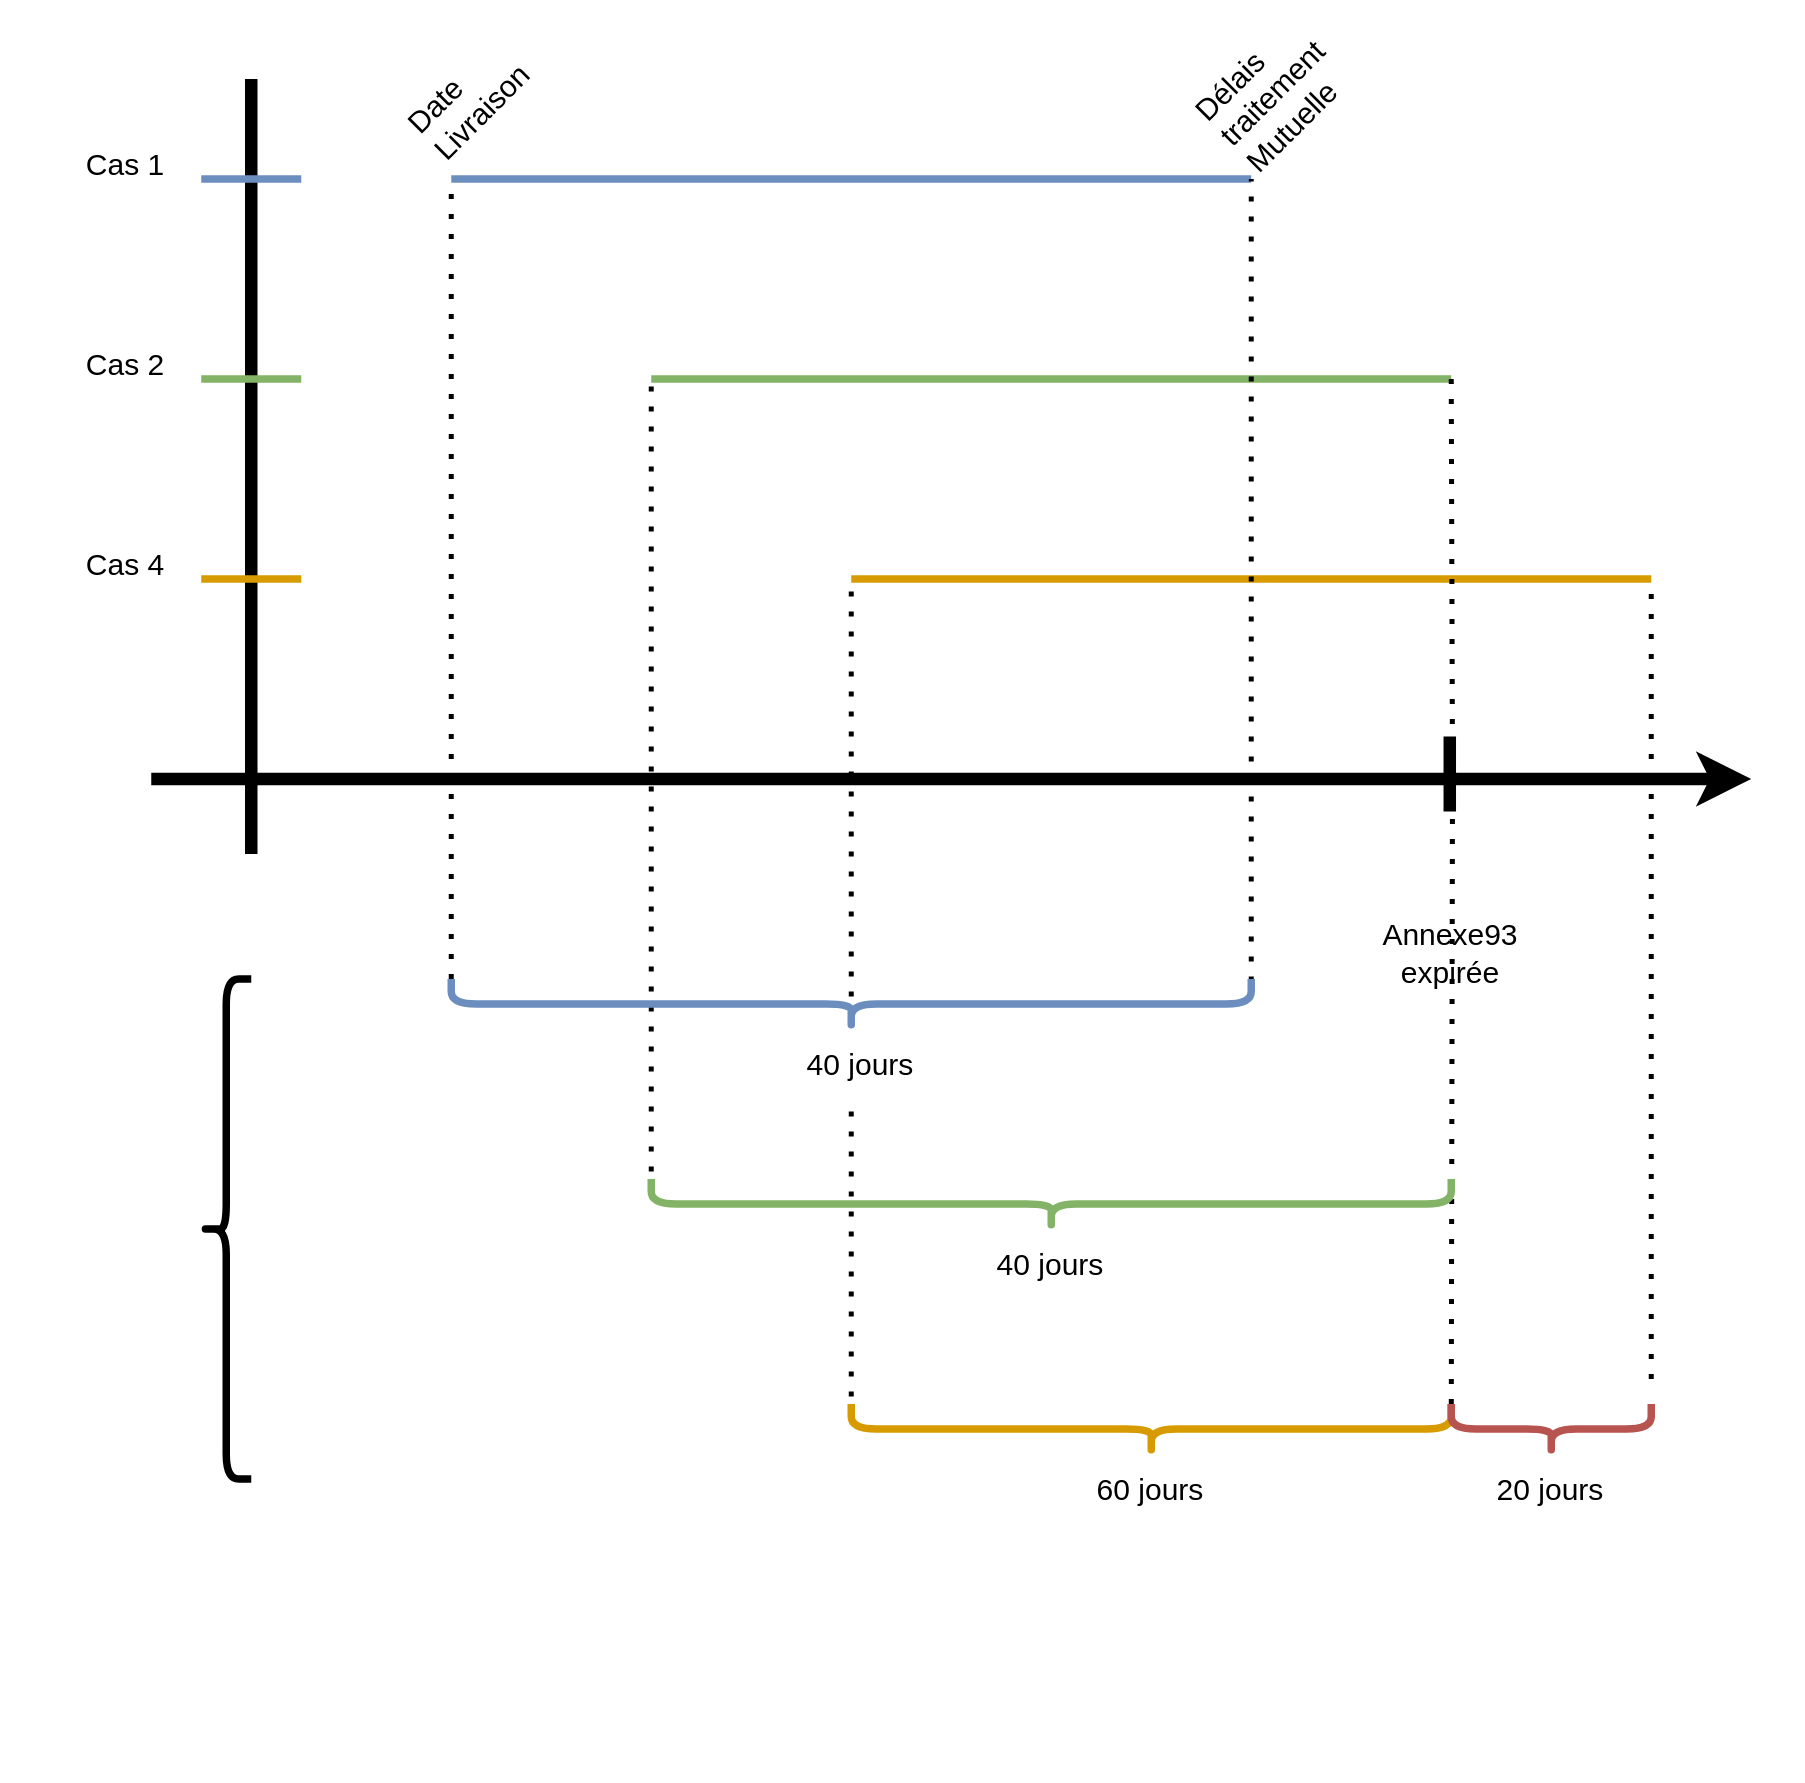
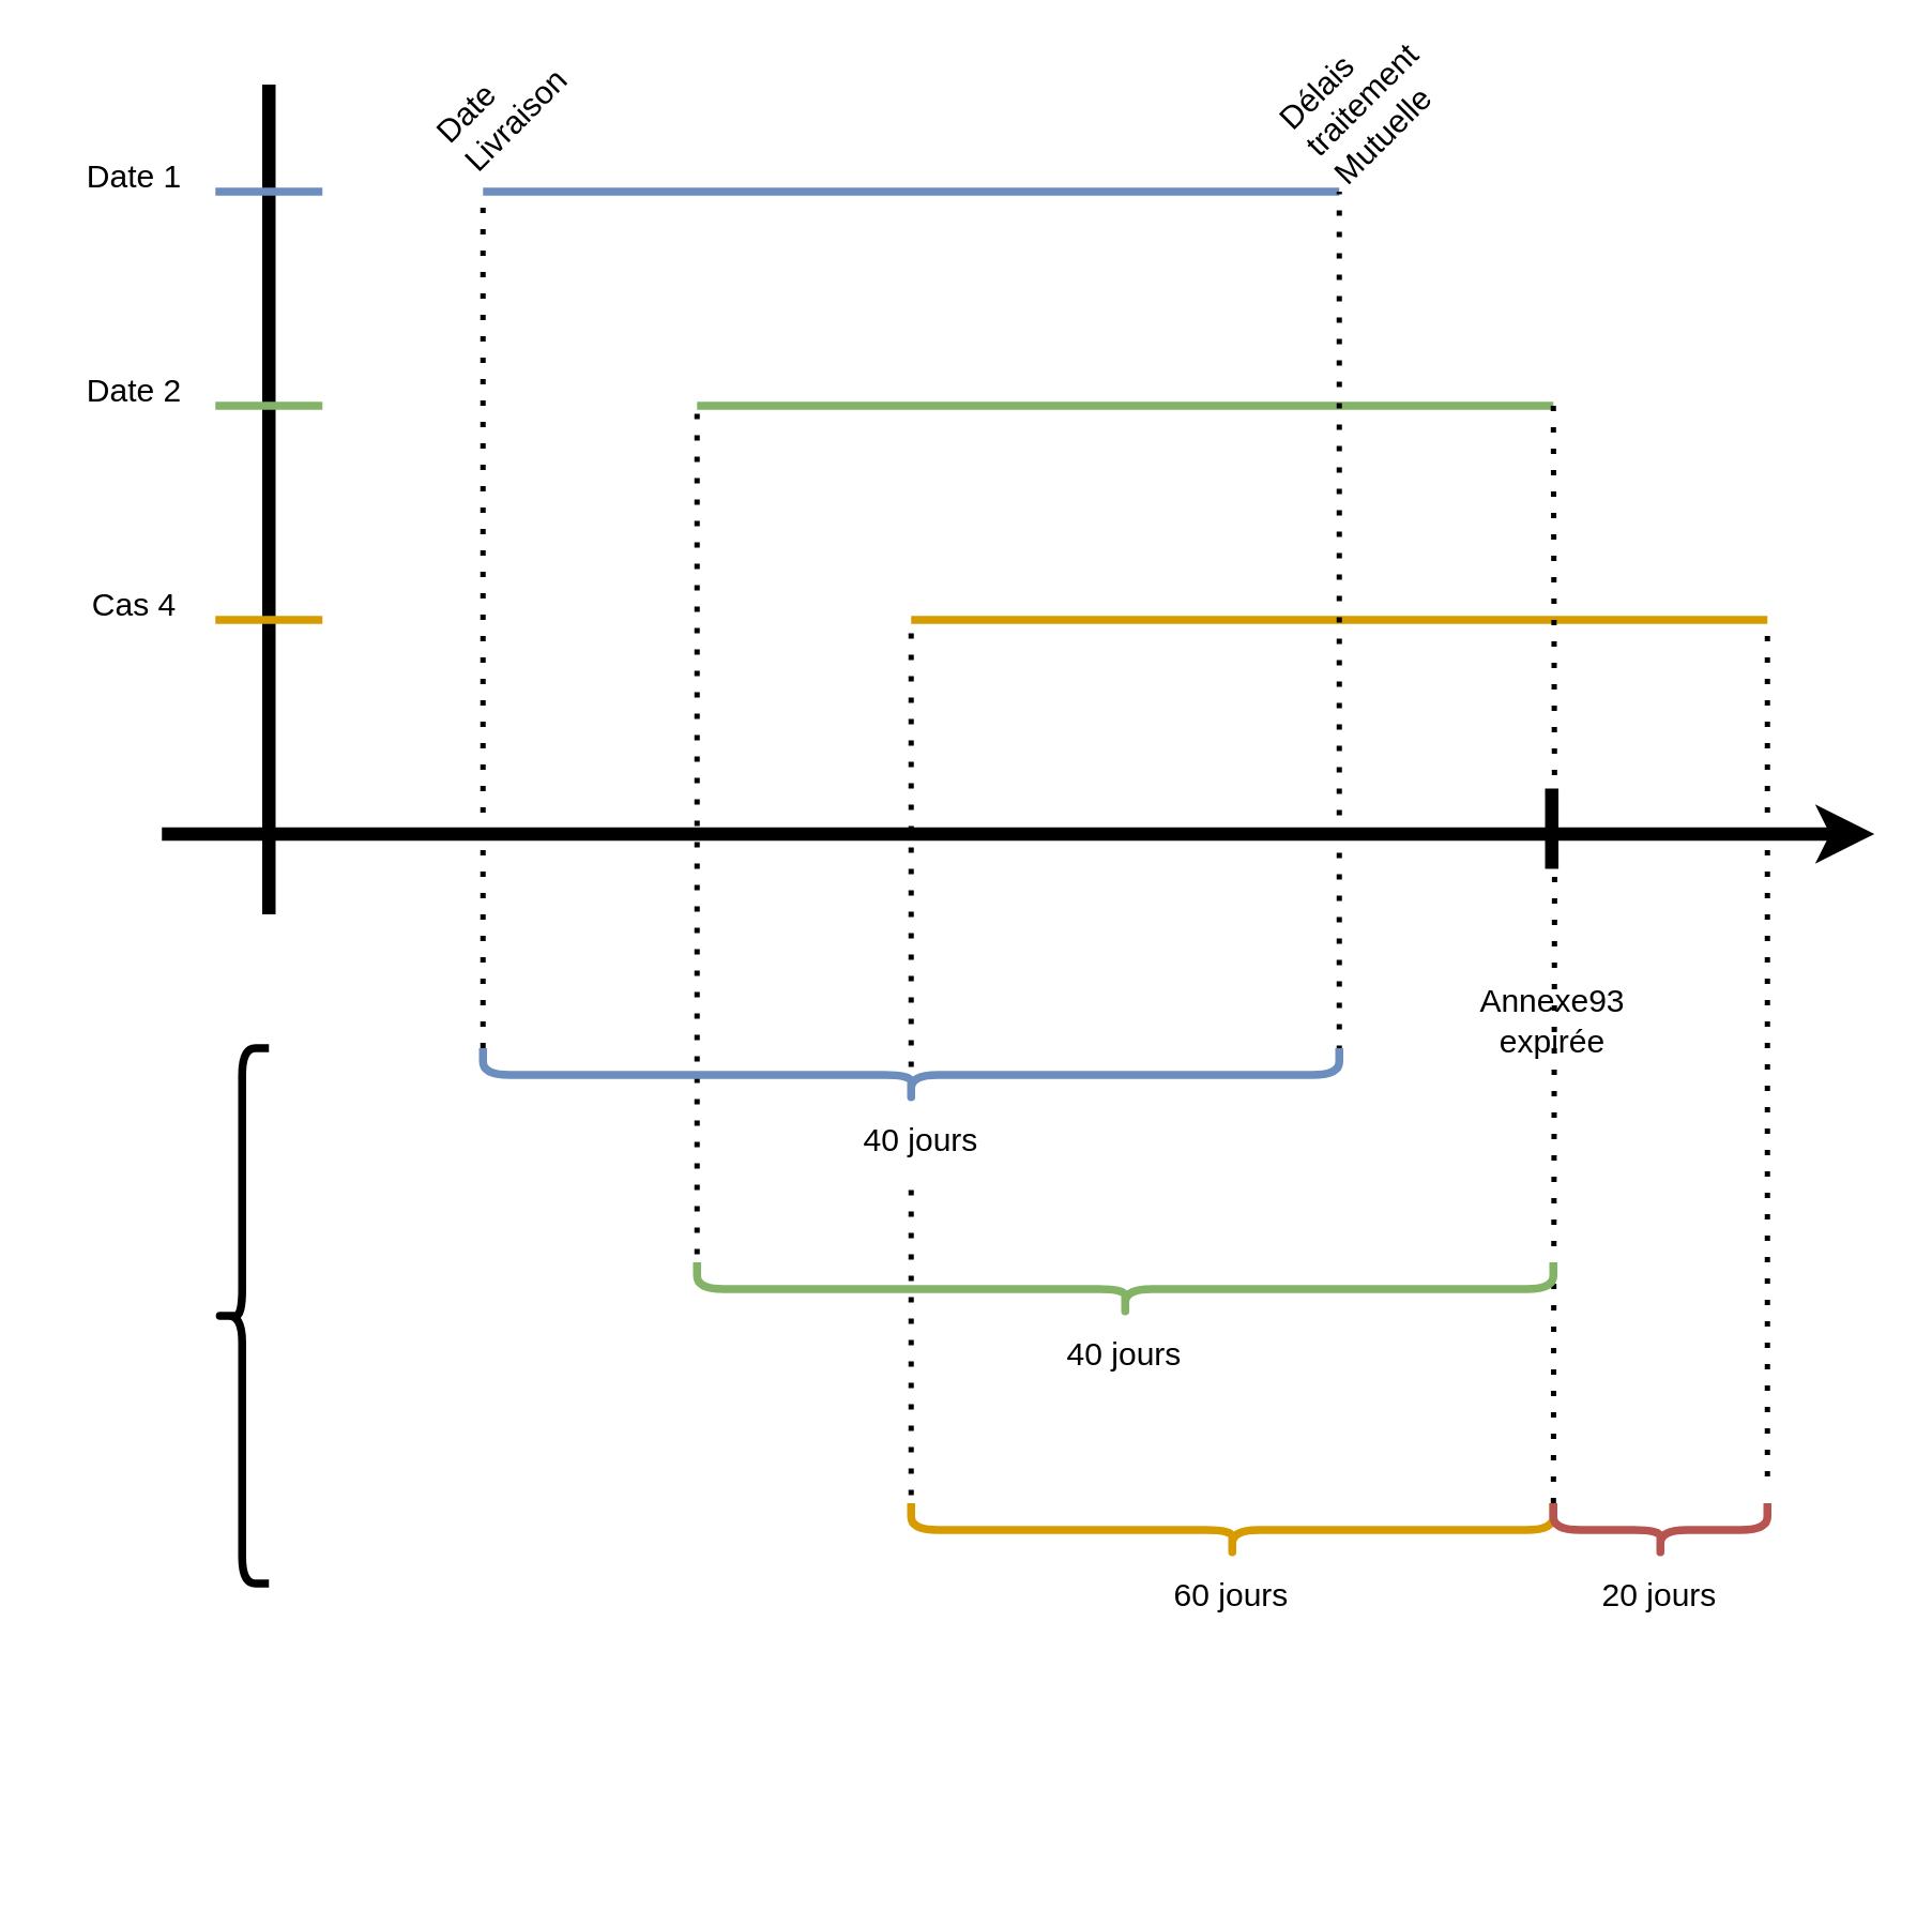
  <mxCell id="0" />
  <mxCell id="1" parent="0" />
  <mxCell id="2" value="" style="endArrow=classic;html=1;rounded=0;strokeWidth=5;endFill=1;" edge="1" parent="1"><mxGeometry width="50" height="50" relative="1" as="geometry"><mxPoint x="60" y="310" as="sourcePoint" /><mxPoint x="700" y="310" as="targetPoint" /></mxGeometry></mxCell>
  <mxCell id="3" value="" style="endArrow=none;html=1;rounded=0;strokeWidth=3;fillColor=#ffe6cc;strokeColor=#d79b00;" edge="1" parent="1"><mxGeometry width="50" height="50" relative="1" as="geometry"><mxPoint x="340" y="230" as="sourcePoint" /><mxPoint x="660" y="230" as="targetPoint" /></mxGeometry></mxCell>
  <mxCell id="4" value="" style="endArrow=none;html=1;rounded=0;strokeWidth=5;" edge="1" parent="1"><mxGeometry width="50" height="50" relative="1" as="geometry"><mxPoint x="100" y="340" as="sourcePoint" /><mxPoint x="100" y="30" as="targetPoint" /></mxGeometry></mxCell>
  <mxCell id="5" value="" style="endArrow=none;html=1;rounded=0;strokeWidth=5;" edge="1" parent="1"><mxGeometry width="50" height="50" relative="1" as="geometry"><mxPoint x="579.41" y="323" as="sourcePoint" /><mxPoint x="579.41" y="293" as="targetPoint" /></mxGeometry></mxCell>
  <mxCell id="6" value="&lt;div&gt;Annexe93&lt;/div&gt;&lt;div&gt;expirée&lt;br&gt;&lt;/div&gt;" style="text;html=1;strokeColor=none;fillColor=none;align=center;verticalAlign=middle;whiteSpace=wrap;rounded=0;" vertex="1" parent="1"><mxGeometry x="550" y="365" width="60" height="30" as="geometry" /></mxCell>
  <mxCell id="7" value="" style="endArrow=none;html=1;rounded=0;strokeWidth=3;fillColor=#d5e8d4;strokeColor=#82b366;" edge="1" parent="1"><mxGeometry width="50" height="50" relative="1" as="geometry"><mxPoint x="260" y="150" as="sourcePoint" /><mxPoint x="580" y="150" as="targetPoint" /></mxGeometry></mxCell>
  <mxCell id="8" value="" style="endArrow=none;html=1;rounded=0;strokeWidth=3;fillColor=#dae8fc;strokeColor=#6c8ebf;" edge="1" parent="1"><mxGeometry width="50" height="50" relative="1" as="geometry"><mxPoint x="180" y="70" as="sourcePoint" /><mxPoint x="500" y="70" as="targetPoint" /></mxGeometry></mxCell>
  <mxCell id="9" value="" style="endArrow=none;dashed=1;html=1;dashPattern=1 3;strokeWidth=2;rounded=0;" edge="1" parent="1"><mxGeometry width="50" height="50" relative="1" as="geometry"><mxPoint x="180" y="390" as="sourcePoint" /><mxPoint x="180" y="70" as="targetPoint" /></mxGeometry></mxCell>
  <mxCell id="10" value="" style="endArrow=none;dashed=1;html=1;dashPattern=1 3;strokeWidth=2;rounded=0;exitX=0.95;exitY=0;exitDx=0;exitDy=0;exitPerimeter=0;" edge="1" parent="1" source="15"><mxGeometry width="50" height="50" relative="1" as="geometry"><mxPoint x="500" y="380" as="sourcePoint" /><mxPoint x="500" y="70" as="targetPoint" /></mxGeometry></mxCell>
  <mxCell id="11" value="" style="endArrow=none;dashed=1;html=1;dashPattern=1 3;strokeWidth=2;rounded=0;exitX=0.25;exitY=1;exitDx=0;exitDy=0;" edge="1" parent="1" source="16"><mxGeometry width="50" height="50" relative="1" as="geometry"><mxPoint x="260" y="270" as="sourcePoint" /><mxPoint x="260" y="150" as="targetPoint" /></mxGeometry></mxCell>
  <mxCell id="12" value="" style="endArrow=none;dashed=1;html=1;dashPattern=1 3;strokeWidth=2;rounded=0;exitX=1;exitY=0.002;exitDx=0;exitDy=0;exitPerimeter=0;" edge="1" parent="1"><mxGeometry width="50" height="50" relative="1" as="geometry"><mxPoint x="580.02" y="560" as="sourcePoint" /><mxPoint x="580" y="150" as="targetPoint" /><Array as="points"><mxPoint x="580.5" y="310" /></Array></mxGeometry></mxCell>
  <mxCell id="13" value="" style="endArrow=none;dashed=1;html=1;dashPattern=1 3;strokeWidth=2;rounded=0;" edge="1" parent="1"><mxGeometry width="50" height="50" relative="1" as="geometry"><mxPoint x="660" y="550" as="sourcePoint" /><mxPoint x="660" y="230" as="targetPoint" /></mxGeometry></mxCell>
  <mxCell id="14" value="" style="endArrow=none;dashed=1;html=1;dashPattern=1 3;strokeWidth=2;rounded=0;exitX=0.25;exitY=1;exitDx=0;exitDy=0;" edge="1" parent="1" source="17"><mxGeometry width="50" height="50" relative="1" as="geometry"><mxPoint x="340" y="460" as="sourcePoint" /><mxPoint x="340" y="230" as="targetPoint" /></mxGeometry></mxCell>
  <mxCell id="15" value="" style="shape=curlyBracket;whiteSpace=wrap;html=1;rounded=1;flipH=1;labelPosition=right;verticalLabelPosition=middle;align=left;verticalAlign=middle;rotation=90;strokeWidth=3;fillColor=#dae8fc;strokeColor=#6c8ebf;" vertex="1" parent="1"><mxGeometry x="330" y="240" width="20" height="320" as="geometry" /></mxCell>
  <mxCell id="16" value="" style="shape=curlyBracket;whiteSpace=wrap;html=1;rounded=1;flipH=1;labelPosition=right;verticalLabelPosition=middle;align=left;verticalAlign=middle;rotation=90;strokeWidth=3;fillColor=#d5e8d4;strokeColor=#82b366;" vertex="1" parent="1"><mxGeometry x="410" y="320" width="20" height="320" as="geometry" /></mxCell>
  <mxCell id="17" value="" style="shape=curlyBracket;whiteSpace=wrap;html=1;rounded=1;flipH=1;labelPosition=right;verticalLabelPosition=middle;align=left;verticalAlign=middle;rotation=90;strokeWidth=3;fillColor=#ffe6cc;strokeColor=#d79b00;" vertex="1" parent="1"><mxGeometry x="450" y="450" width="20" height="240" as="geometry" /></mxCell>
  <mxCell id="18" value="40 jours" style="text;html=1;align=center;verticalAlign=middle;whiteSpace=wrap;rounded=0;fillColor=default;" vertex="1" parent="1"><mxGeometry x="310" y="410" width="60" height="30" as="geometry" /></mxCell>
  <mxCell id="19" value="40 jours" style="text;html=1;align=center;verticalAlign=middle;whiteSpace=wrap;rounded=0;fillColor=default;" vertex="1" parent="1"><mxGeometry x="314" y="410" width="60" height="30" as="geometry" /></mxCell>
  <mxCell id="20" value="40 jours" style="text;html=1;align=center;verticalAlign=middle;whiteSpace=wrap;rounded=0;fillColor=default;" vertex="1" parent="1"><mxGeometry x="390" y="490" width="60" height="30" as="geometry" /></mxCell>
  <mxCell id="21" value="60 jours" style="text;html=1;align=center;verticalAlign=middle;whiteSpace=wrap;rounded=0;fillColor=default;" vertex="1" parent="1"><mxGeometry x="430" y="580" width="60" height="30" as="geometry" /></mxCell>
  <mxCell id="22" value="" style="shape=curlyBracket;whiteSpace=wrap;html=1;rounded=1;flipH=1;labelPosition=right;verticalLabelPosition=middle;align=left;verticalAlign=middle;rotation=90;strokeWidth=3;fillColor=#f8cecc;strokeColor=#b85450;" vertex="1" parent="1"><mxGeometry x="610" y="530" width="20" height="80" as="geometry" /></mxCell>
  <mxCell id="23" value="20 jours" style="text;html=1;align=center;verticalAlign=middle;whiteSpace=wrap;rounded=0;fillColor=default;" vertex="1" parent="1"><mxGeometry x="590" y="580" width="60" height="30" as="geometry" /></mxCell>
  <mxCell id="24" value="" style="endArrow=none;html=1;rounded=0;strokeWidth=3;fillColor=#dae8fc;strokeColor=#6c8ebf;" edge="1" parent="1"><mxGeometry width="50" height="50" relative="1" as="geometry"><mxPoint x="80" y="70" as="sourcePoint" /><mxPoint x="120" y="70" as="targetPoint" /></mxGeometry></mxCell>
  <mxCell id="25" value="" style="endArrow=none;html=1;rounded=0;strokeWidth=3;fillColor=#d5e8d4;strokeColor=#82b366;" edge="1" parent="1"><mxGeometry width="50" height="50" relative="1" as="geometry"><mxPoint x="80" y="150" as="sourcePoint" /><mxPoint x="120" y="150" as="targetPoint" /></mxGeometry></mxCell>
  <mxCell id="26" value="" style="endArrow=none;html=1;rounded=0;strokeWidth=3;fillColor=#ffe6cc;strokeColor=#d79b00;" edge="1" parent="1"><mxGeometry width="50" height="50" relative="1" as="geometry"><mxPoint x="80" y="230" as="sourcePoint" /><mxPoint x="120" y="230" as="targetPoint" /></mxGeometry></mxCell>
  <mxCell id="27" value="Cas 4" style="text;html=1;strokeColor=none;fillColor=none;align=center;verticalAlign=middle;whiteSpace=wrap;rounded=0;" vertex="1" parent="1"><mxGeometry x="20" y="210" width="60" height="30" as="geometry" /></mxCell>
- <mxCell id="28" value="Cas 2" style="text;html=1;strokeColor=none;fillColor=none;align=center;verticalAlign=middle;whiteSpace=wrap;rounded=0;" vertex="1" parent="1"><mxGeometry x="20" y="130" width="60" height="30" as="geometry" /></mxCell>
- <mxCell id="29" value="Cas 1" style="text;html=1;strokeColor=none;fillColor=none;align=center;verticalAlign=middle;whiteSpace=wrap;rounded=0;" vertex="1" parent="1"><mxGeometry x="20" y="50" width="60" height="30" as="geometry" /></mxCell>
+ <mxCell id="28" value="Date 2" style="text;html=1;strokeColor=none;fillColor=none;align=center;verticalAlign=middle;whiteSpace=wrap;rounded=0;" vertex="1" parent="1"><mxGeometry x="20" y="130" width="60" height="30" as="geometry" /></mxCell>
+ <mxCell id="29" value="Date 1" style="text;html=1;strokeColor=none;fillColor=none;align=center;verticalAlign=middle;whiteSpace=wrap;rounded=0;" vertex="1" parent="1"><mxGeometry x="20" y="50" width="60" height="30" as="geometry" /></mxCell>
  <mxCell id="30" value="Date Livraison" style="text;html=1;strokeColor=none;fillColor=none;align=left;verticalAlign=middle;whiteSpace=wrap;rounded=0;rotation=-45;" vertex="1" parent="1"><mxGeometry x="160" y="20" width="60" height="30" as="geometry" /></mxCell>
  <mxCell id="31" value="Délais traitement Mutuelle" style="text;html=1;strokeColor=none;fillColor=none;align=left;verticalAlign=middle;whiteSpace=wrap;rounded=0;rotation=-45;" vertex="1" parent="1"><mxGeometry x="480" y="20" width="60" height="30" as="geometry" /></mxCell>
  <mxCell id="32" value="" style="shape=curlyBracket;whiteSpace=wrap;html=1;rounded=1;flipH=1;labelPosition=right;verticalLabelPosition=middle;align=left;verticalAlign=middle;rotation=-180;strokeWidth=3;" vertex="1" parent="1"><mxGeometry x="80" y="390" width="20" height="200" as="geometry" /></mxCell>
